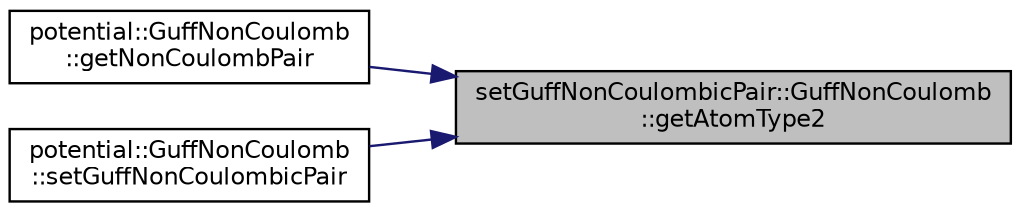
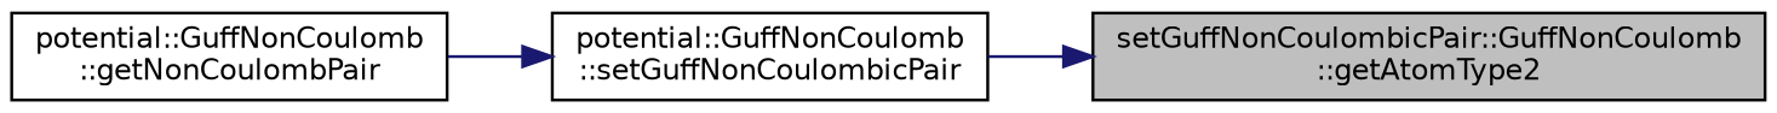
  digraph {
    rankdir=RL
    node [color=black fillcolor=white fontname=Helvetica fontsize=10 shape=record style=filled]
    edge [color=midnightblue dir=back fontname=Helvetica fontsize=10 labelfontname=Helvetica labelfontsize=10 style=solid]
    n1 [fillcolor=grey75 fontcolor=black height=0.2 label="setGuffNonCoulombicPair::GuffNonCoulomb\l::getAtomType2" width=0.4]
    n2 [height=0.2 label="potential::GuffNonCoulomb\l::getNonCoulombPair" width=0.4]
    n3 [height=0.2 label="potential::GuffNonCoulomb\l::setGuffNonCoulombicPair" width=0.4]
-   n1 -> n2
+   n3 -> n2
    n1 -> n3
  }
